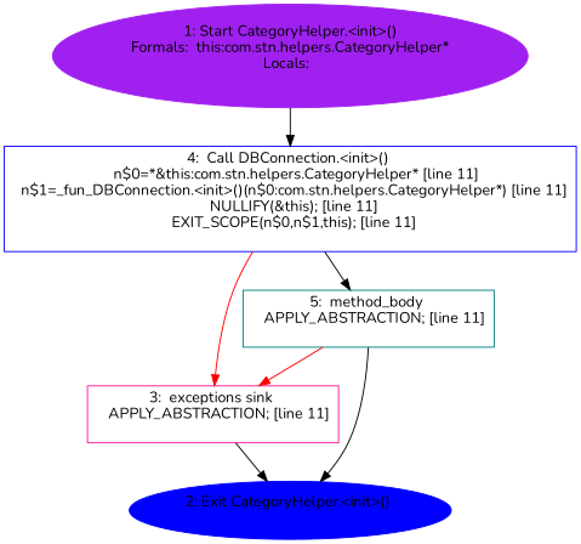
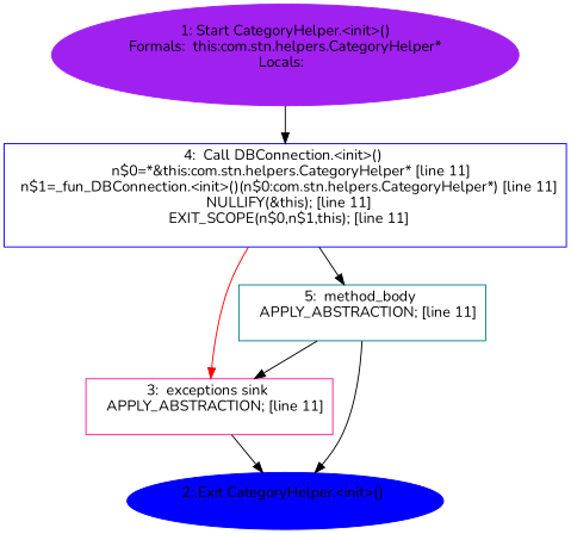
  digraph {
    fontname=Nunito
    node [color=blue fontname=Nunito shape=box]
    edge [fontname=Nunito]
    n1 [color=purple label="1: Start CategoryHelper.<init>()\nFormals:  this:com.stn.helpers.CategoryHelper*\nLocals:  \n  " style=filled shape=""]
    n2 [label="4:  Call DBConnection.<init>() \n   n$0=*&this:com.stn.helpers.CategoryHelper* [line 11]\n  n$1=_fun_DBConnection.<init>()(n$0:com.stn.helpers.CategoryHelper*) [line 11]\n  NULLIFY(&this); [line 11]\n  EXIT_SCOPE(n$0,n$1,this); [line 11]\n "]
    n3 [label="3:  exceptions sink \n   APPLY_ABSTRACTION; [line 11]\n " color=deeppink]
    n4 [label="5:  method_body \n   APPLY_ABSTRACTION; [line 11]\n " color=teal]
    n5 [label="2: Exit CategoryHelper.<init>() \n  " style=filled shape=""]
    n1 -> n2
    n2 -> n3 [color=red]
    n2 -> n4
    n3 -> n5
-   n4 -> n3 [color=red]
+   n4 -> n3 [color=black]
    n4 -> n5
  }
